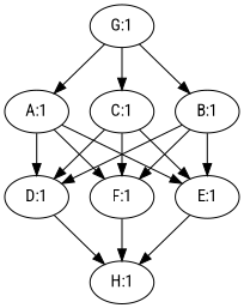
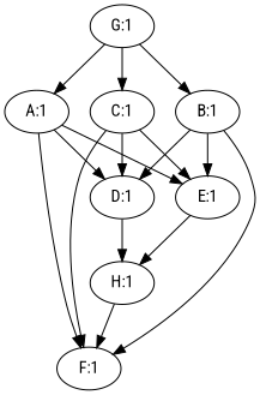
  digraph {
    fontname="Roboto Condensed"
    node [fontname="Roboto Condensed"]
    edge [fontname="Roboto Condensed"]
    "G:1"
    "A:1"
    "C:1"
    "B:1"
    "D:1"
    "F:1"
    "E:1"
    "H:1"
    "G:1" -> "A:1"
    "G:1" -> "C:1"
    "G:1" -> "B:1"
    "A:1" -> "D:1"
    "A:1" -> "F:1"
    "A:1" -> "E:1"
    "C:1" -> "D:1"
    "C:1" -> "F:1"
    "C:1" -> "E:1"
    "B:1" -> "D:1"
    "B:1" -> "F:1"
    "B:1" -> "E:1"
    "D:1" -> "H:1"
-   "F:1" -> "H:1"
+   "H:1" -> "F:1"
    "E:1" -> "H:1"
  }
